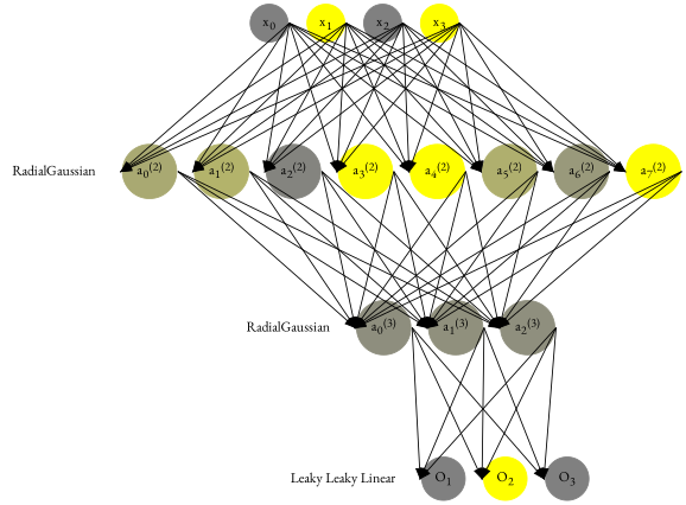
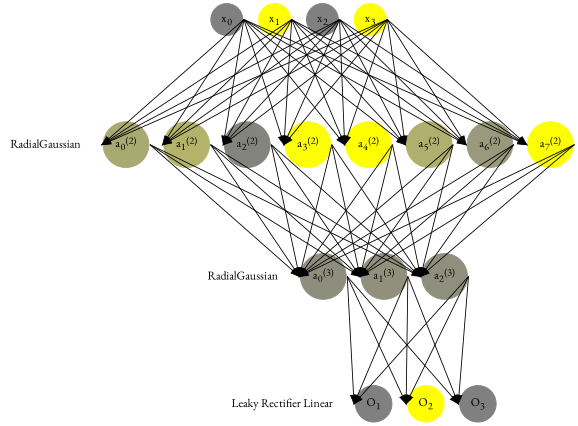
  digraph {
    rankdir=TB
    ranksep=1.4
    splines=false
    fontname="EB Garamond"
    node [color="0.1667, 0.0, 0.5" fillcolor="0.1667, 0.0, 0.5" shape=circle style=filled fontname="EB Garamond"]
    edge [headport=w style=solid tailport=e fontname="EB Garamond"]
    n1 [label=<x<sub>0</sub>>]
    n2 [color="0.1667, 1.0, 1.0" fillcolor="0.1667, 1.0, 1.0" label=<x<sub>1</sub>>]
    n3 [label=<x<sub>2</sub>>]
    n4 [color="0.1667, 1.0, 1.0" fillcolor="0.1667, 1.0, 1.0" label=<x<sub>3</sub>>]
    n5 [color="0.1667, 0.327122, 0.663561" fillcolor="0.1667, 0.327122, 0.663561" label=<a<sub>0</sub><sup>(2)</sup>>]
    n6 [color="0.1667, 0.402129, 0.701065" fillcolor="0.1667, 0.402129, 0.701065" label=<a<sub>1</sub><sup>(2)</sup>>]
    n7 [color="0.1667, 0.036318, 0.518159" fillcolor="0.1667, 0.036318, 0.518159" label=<a<sub>2</sub><sup>(2)</sup>>]
    n8 [color="0.1667, 0.979332, 0.989666" fillcolor="0.1667, 0.979332, 0.989666" label=<a<sub>3</sub><sup>(2)</sup>>]
    n9 [color="0.1667, 0.996554, 0.998277" fillcolor="0.1667, 0.996554, 0.998277" label=<a<sub>4</sub><sup>(2)</sup>>]
    n10 [color="0.1667, 0.374000, 0.687000" fillcolor="0.1667, 0.374000, 0.687000" label=<a<sub>5</sub><sup>(2)</sup>>]
    n11 [color="0.1667, 0.197092, 0.598546" fillcolor="0.1667, 0.197092, 0.598546" label=<a<sub>6</sub><sup>(2)</sup>>]
    n12 [color="0.1667, 0.987565, 0.993783" fillcolor="0.1667, 0.987565, 0.993783" label=<a<sub>7</sub><sup>(2)</sup>>]
    n13 [color="0.1667, 0.113882, 0.556941" fillcolor="0.1667, 0.113882, 0.556941" label=<a<sub>0</sub><sup>(3)</sup>>]
    n14 [color="0.1667, 0.125975, 0.562987" fillcolor="0.1667, 0.125975, 0.562987" label=<a<sub>1</sub><sup>(3)</sup>>]
    n15 [color="0.1667, 0.117437, 0.558718" fillcolor="0.1667, 0.117437, 0.558718" label=<a<sub>2</sub><sup>(3)</sup>>]
    n16 [label=<O<sub>1</sub>>]
    n17 [color="0.1667, 1.0, 1.0" fillcolor="0.1667, 1.0, 1.0" label=<O<sub>2</sub>>]
    n18 [label=<O<sub>3</sub>>]
    n19 [label=RadialGaussian shape=plaintext color="" fillcolor="" style=""]
    n20 [label=RadialGaussian shape=plaintext color="" fillcolor="" style=""]
-   n21 [label="Leaky Leaky Linear" shape=plaintext color="" fillcolor="" style=""]
+   n21 [label="Leaky Rectifier Linear" shape=plaintext color="" fillcolor="" style=""]
    subgraph sub_1 {
      n1
    }
    subgraph sub_2 {
      n2
    }
    subgraph sub_3 {
      n3
    }
    subgraph sub_4 {
      n4
    }
    subgraph sub_5 {
      n5
    }
    subgraph sub_6 {
      n6
    }
    subgraph sub_7 {
      n7
    }
    subgraph sub_8 {
      n8
    }
    subgraph sub_9 {
      n9
    }
    subgraph sub_10 {
      n10
    }
    subgraph sub_11 {
      n11
    }
    subgraph sub_12 {
      n12
    }
    subgraph sub_13 {
      n13
    }
    subgraph sub_14 {
      n14
    }
    subgraph sub_15 {
      n15
    }
    subgraph sub_16 {
      n16
    }
    subgraph sub_17 {
      n17
    }
    subgraph sub_18 {
      n18
    }
    subgraph sub_19 {
      rank=same
      n1
      n2
      n3
      n4
    }
    subgraph sub_20 {
      rank=same
      n5
      n6
      n7
      n8
      n9
      n10
      n11
      n12
    }
    subgraph sub_21 {
      rank=same
      n13
      n14
      n15
    }
    subgraph sub_22 {
      rank=same
      n16
      n17
      n18
    }
    subgraph sub_23 {
      rank=same
      n5
      n19
    }
    subgraph sub_24 {
      rank=same
      n13
      n20
    }
    subgraph sub_25 {
      rank=same
      n16
      n21
    }
    n1 -> n2 [style=invis]
    n1 -> n5
    n1 -> n6
    n1 -> n7
    n1 -> n8
    n1 -> n9
    n1 -> n10
    n1 -> n11
    n1 -> n12
    n2 -> n3 [style=invis]
    n2 -> n5
    n2 -> n6
    n2 -> n7
    n2 -> n8
    n2 -> n9
    n2 -> n10
    n2 -> n11
    n2 -> n12
    n3 -> n4 [style=invis]
    n3 -> n5
    n3 -> n6
    n3 -> n7
    n3 -> n8
    n3 -> n9
    n3 -> n10
    n3 -> n11
    n3 -> n12
    n4 -> n5
    n4 -> n6
    n4 -> n7
    n4 -> n8
    n4 -> n9
    n4 -> n10
    n4 -> n11
    n4 -> n12
    n5 -> n6 [style=invis]
    n5 -> n13
    n5 -> n14
    n5 -> n15
    n6 -> n7 [style=invis]
    n6 -> n13
    n6 -> n14
    n6 -> n15
    n7 -> n8 [style=invis]
    n7 -> n13
    n7 -> n14
    n7 -> n15
    n8 -> n9 [style=invis]
    n8 -> n13
    n8 -> n14
    n8 -> n15
    n9 -> n10 [style=invis]
    n9 -> n13
    n9 -> n14
    n9 -> n15
    n10 -> n11 [style=invis]
    n10 -> n13
    n10 -> n14
    n10 -> n15
    n11 -> n12 [style=invis]
    n11 -> n13
    n11 -> n14
    n11 -> n15
    n12 -> n13
    n12 -> n14
    n12 -> n15
    n13 -> n14 [style=invis]
    n13 -> n16
    n13 -> n17
    n13 -> n18
    n14 -> n15 [style=invis]
    n14 -> n16
    n14 -> n17
    n14 -> n18
    n15 -> n16
    n15 -> n17
    n15 -> n18
    n16 -> n17 [style=invis]
    n17 -> n18 [style=invis]
    n19 -> n5 [style=invis]
    n20 -> n13 [style=invis]
    n21 -> n16 [style=invis]
  }
